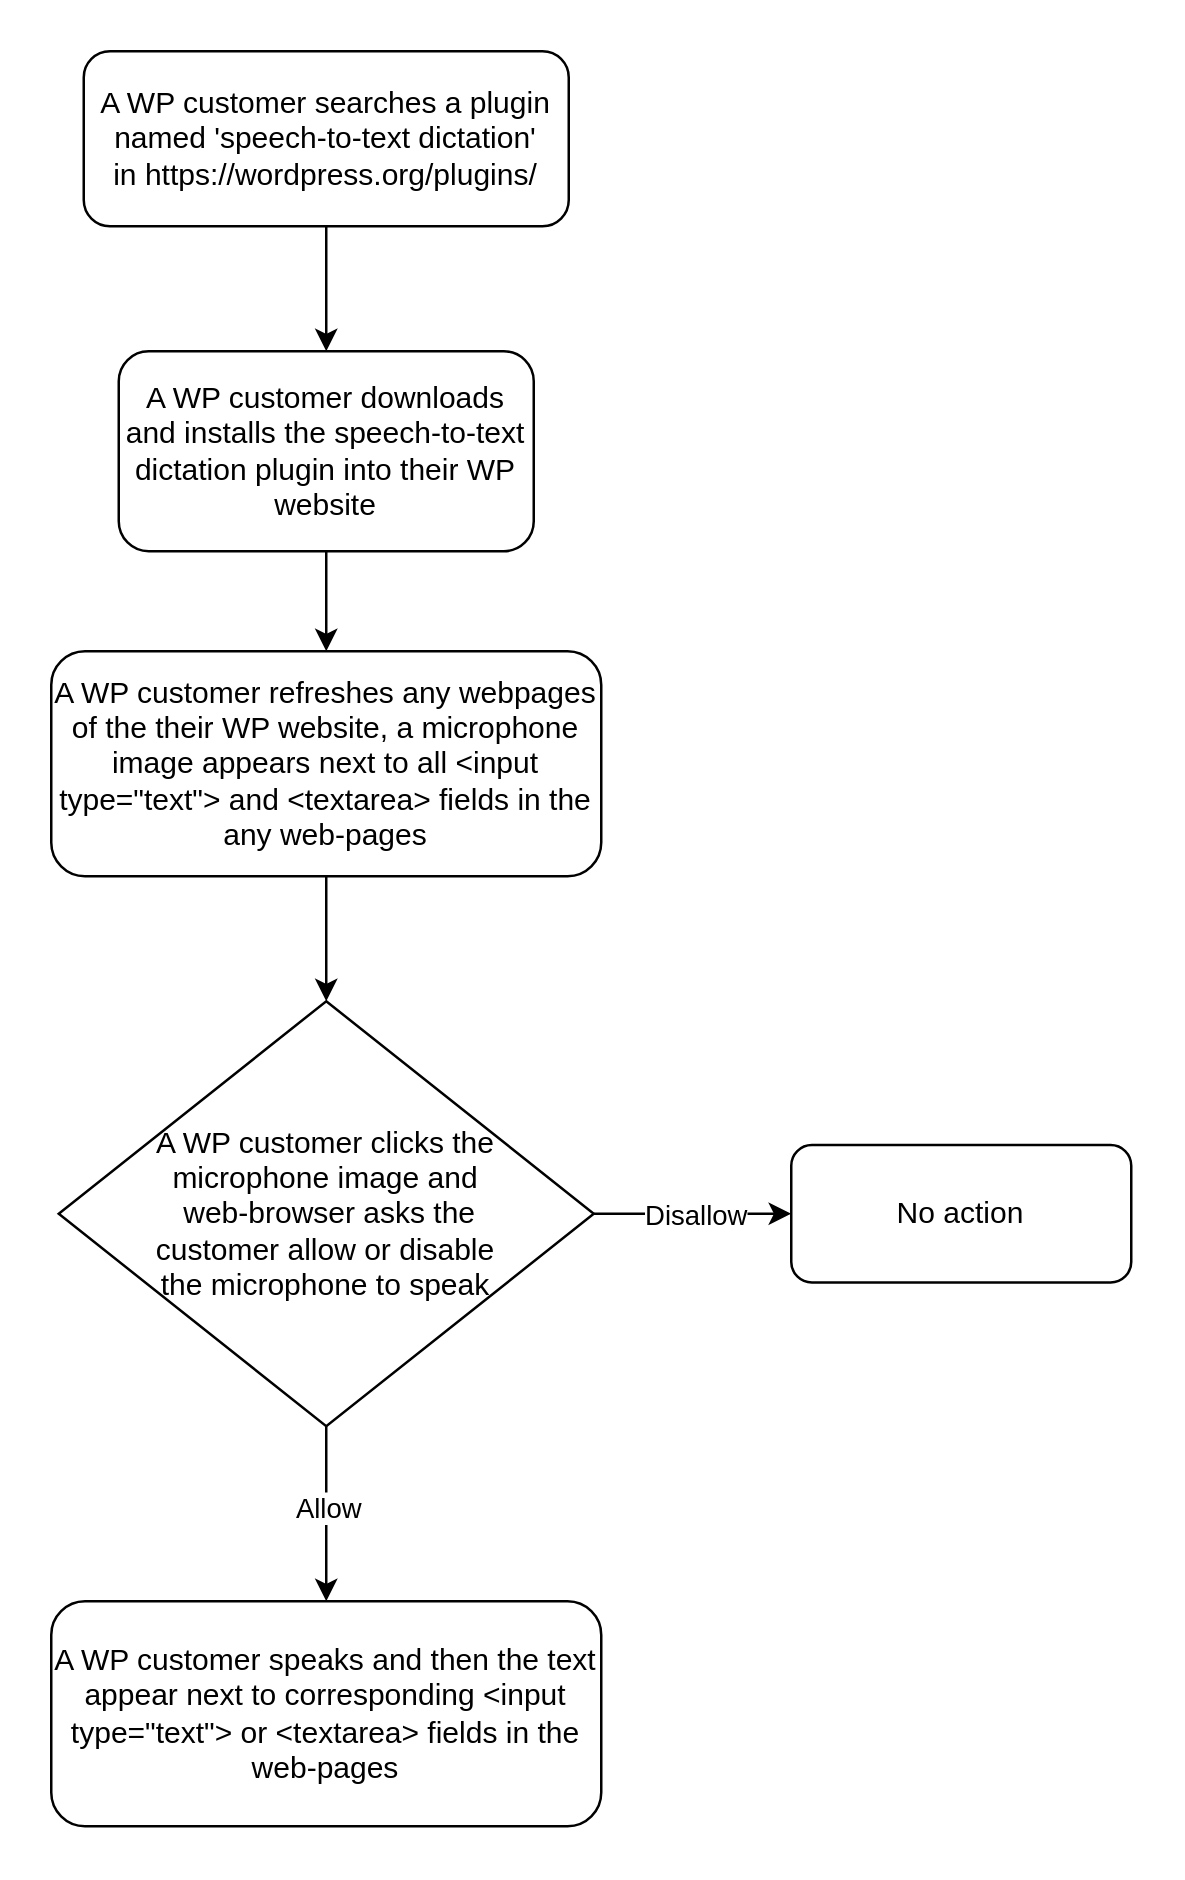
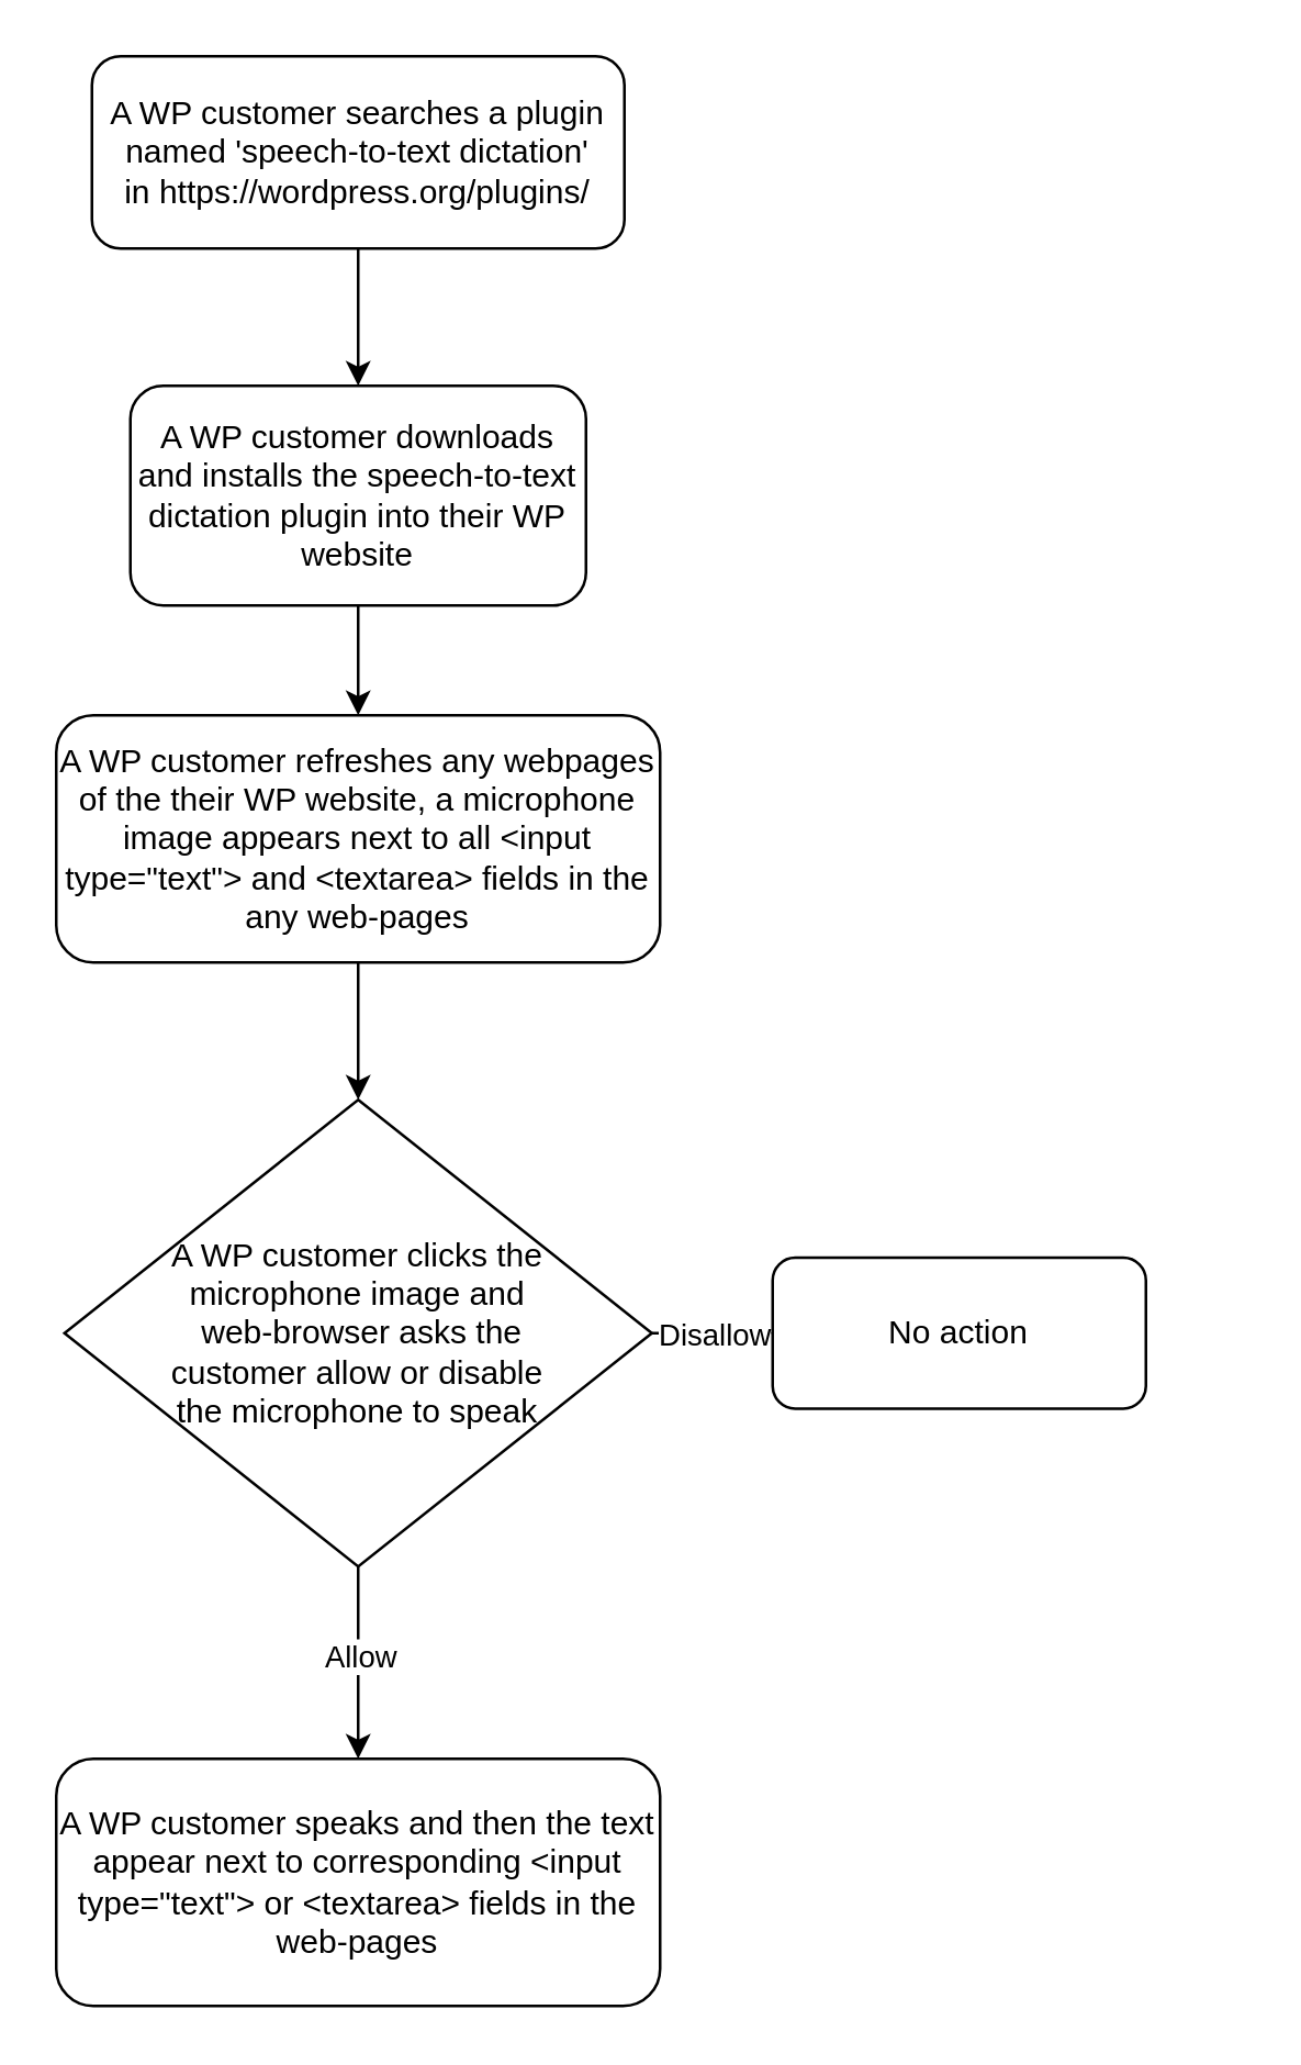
  <mxCell id="0" />
  <mxCell id="1" parent="0" />
  <mxCell id="2" value="A WP customer searches a plugin named 'speech-to-text dictation' in&amp;nbsp;https://wordpress.org/plugins/" style="rounded=1;whiteSpace=wrap;html=1;fontSize=12;glass=0;strokeWidth=1;shadow=0;" parent="1" vertex="1"><mxGeometry x="33" y="20" width="194" height="70" as="geometry" /></mxCell>
  <mxCell id="3" style="edgeStyle=orthogonalEdgeStyle;rounded=0;orthogonalLoop=1;jettySize=auto;html=1;exitX=0.5;exitY=1;exitDx=0;exitDy=0;entryX=0.5;entryY=0;entryDx=0;entryDy=0;" parent="1" source="4" target="11" edge="1"><mxGeometry relative="1" as="geometry" /></mxCell>
  <mxCell id="4" value="A WP customer refreshes any webpages of the their WP website, a&amp;nbsp;microphone image appears next to all&amp;nbsp;&amp;lt;input type=&quot;text&quot;&amp;gt; and &amp;lt;textarea&amp;gt; fields in the any web-pages" style="rounded=1;whiteSpace=wrap;html=1;fontSize=12;glass=0;strokeWidth=1;shadow=0;" parent="1" vertex="1"><mxGeometry x="20" y="260" width="220" height="90" as="geometry" /></mxCell>
  <mxCell id="5" value="A WP customer downloads and installs the speech-to-text dictation plugin into their WP website" style="rounded=1;whiteSpace=wrap;html=1;fontSize=12;glass=0;strokeWidth=1;shadow=0;" parent="1" vertex="1"><mxGeometry x="47" y="140" width="166" height="80" as="geometry" /></mxCell>
  <mxCell id="6" value="A WP customer speaks and then the text appear next to corresponding &amp;lt;input type=&quot;text&quot;&amp;gt; or &amp;lt;textarea&amp;gt; fields in the web-pages" style="rounded=1;whiteSpace=wrap;html=1;fontSize=12;glass=0;strokeWidth=1;shadow=0;" parent="1" vertex="1"><mxGeometry x="20" y="640" width="220" height="90" as="geometry" /></mxCell>
  <mxCell id="7" style="edgeStyle=orthogonalEdgeStyle;rounded=0;orthogonalLoop=1;jettySize=auto;html=1;entryX=0.5;entryY=0;entryDx=0;entryDy=0;" parent="1" source="11" target="6" edge="1"><mxGeometry relative="1" as="geometry" /></mxCell>
  <mxCell id="8" value="Allow" style="edgeLabel;html=1;align=center;verticalAlign=middle;resizable=0;points=[];" parent="7" vertex="1" connectable="0"><mxGeometry x="-0.117" relative="1" as="geometry"><mxPoint y="1" as="offset" /></mxGeometry></mxCell>
  <mxCell id="9" style="edgeStyle=orthogonalEdgeStyle;rounded=0;orthogonalLoop=1;jettySize=auto;html=1;entryX=0;entryY=0.5;entryDx=0;entryDy=0;" parent="1" source="11" target="12" edge="1"><mxGeometry relative="1" as="geometry" /></mxCell>
  <mxCell id="10" value="Disallow" style="edgeLabel;html=1;align=center;verticalAlign=middle;resizable=0;points=[];" parent="9" vertex="1" connectable="0"><mxGeometry x="0.016" y="1" relative="1" as="geometry"><mxPoint y="1" as="offset" /></mxGeometry></mxCell>
  <mxCell id="11" value="A WP customer clicks the &lt;br&gt;microphone image and&lt;br&gt;&amp;nbsp;web-browser asks the &lt;br&gt;customer allow or disable &lt;br&gt;the microphone to speak" style="rhombus;whiteSpace=wrap;html=1;" parent="1" vertex="1"><mxGeometry x="23" y="400" width="214" height="170" as="geometry" /></mxCell>
- <mxCell id="12" value="No action" style="rounded=1;whiteSpace=wrap;html=1;fontSize=12;glass=0;strokeWidth=1;shadow=0;" parent="1" vertex="1"><mxGeometry x="316" y="457.5" width="136" height="55" as="geometry" /></mxCell>
+ <mxCell id="12" value="No action" style="rounded=1;whiteSpace=wrap;html=1;fontSize=12;glass=0;strokeWidth=1;shadow=0;" parent="1" vertex="1"><mxGeometry x="281" y="457.5" width="136" height="55" as="geometry" /></mxCell>
  <mxCell id="13" value="" style="endArrow=classic;html=1;rounded=0;exitX=0.5;exitY=1;exitDx=0;exitDy=0;" parent="1" source="2" edge="1"><mxGeometry width="50" height="50" relative="1" as="geometry"><mxPoint x="96" y="430" as="sourcePoint" /><mxPoint x="130" y="140" as="targetPoint" /></mxGeometry></mxCell>
  <mxCell id="14" value="" style="endArrow=classic;html=1;rounded=0;exitX=0.5;exitY=1;exitDx=0;exitDy=0;" parent="1" source="5" edge="1"><mxGeometry width="50" height="50" relative="1" as="geometry"><mxPoint x="96" y="430" as="sourcePoint" /><mxPoint x="130" y="260" as="targetPoint" /></mxGeometry></mxCell>
